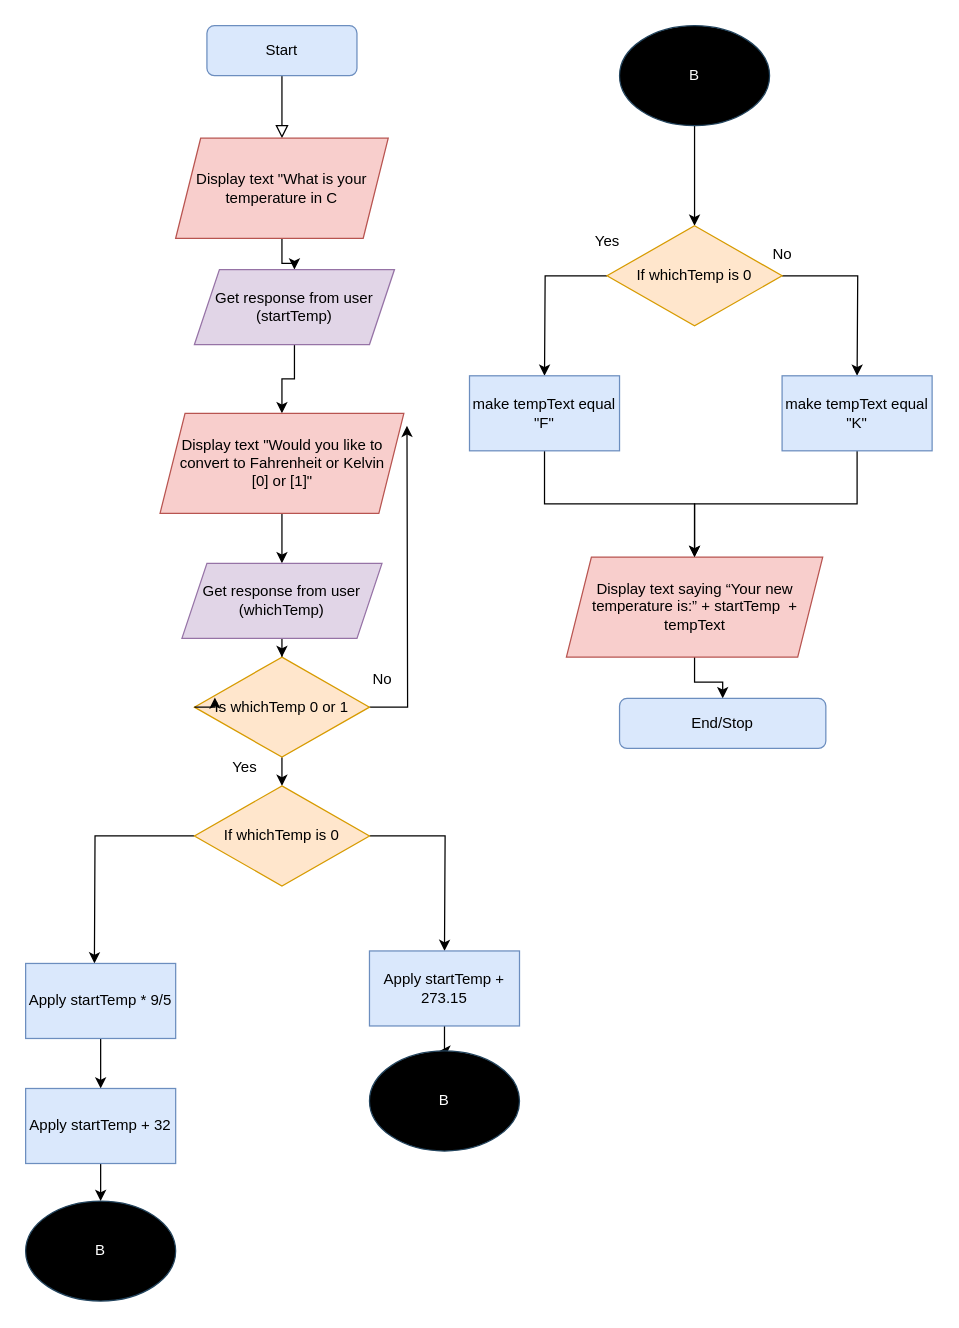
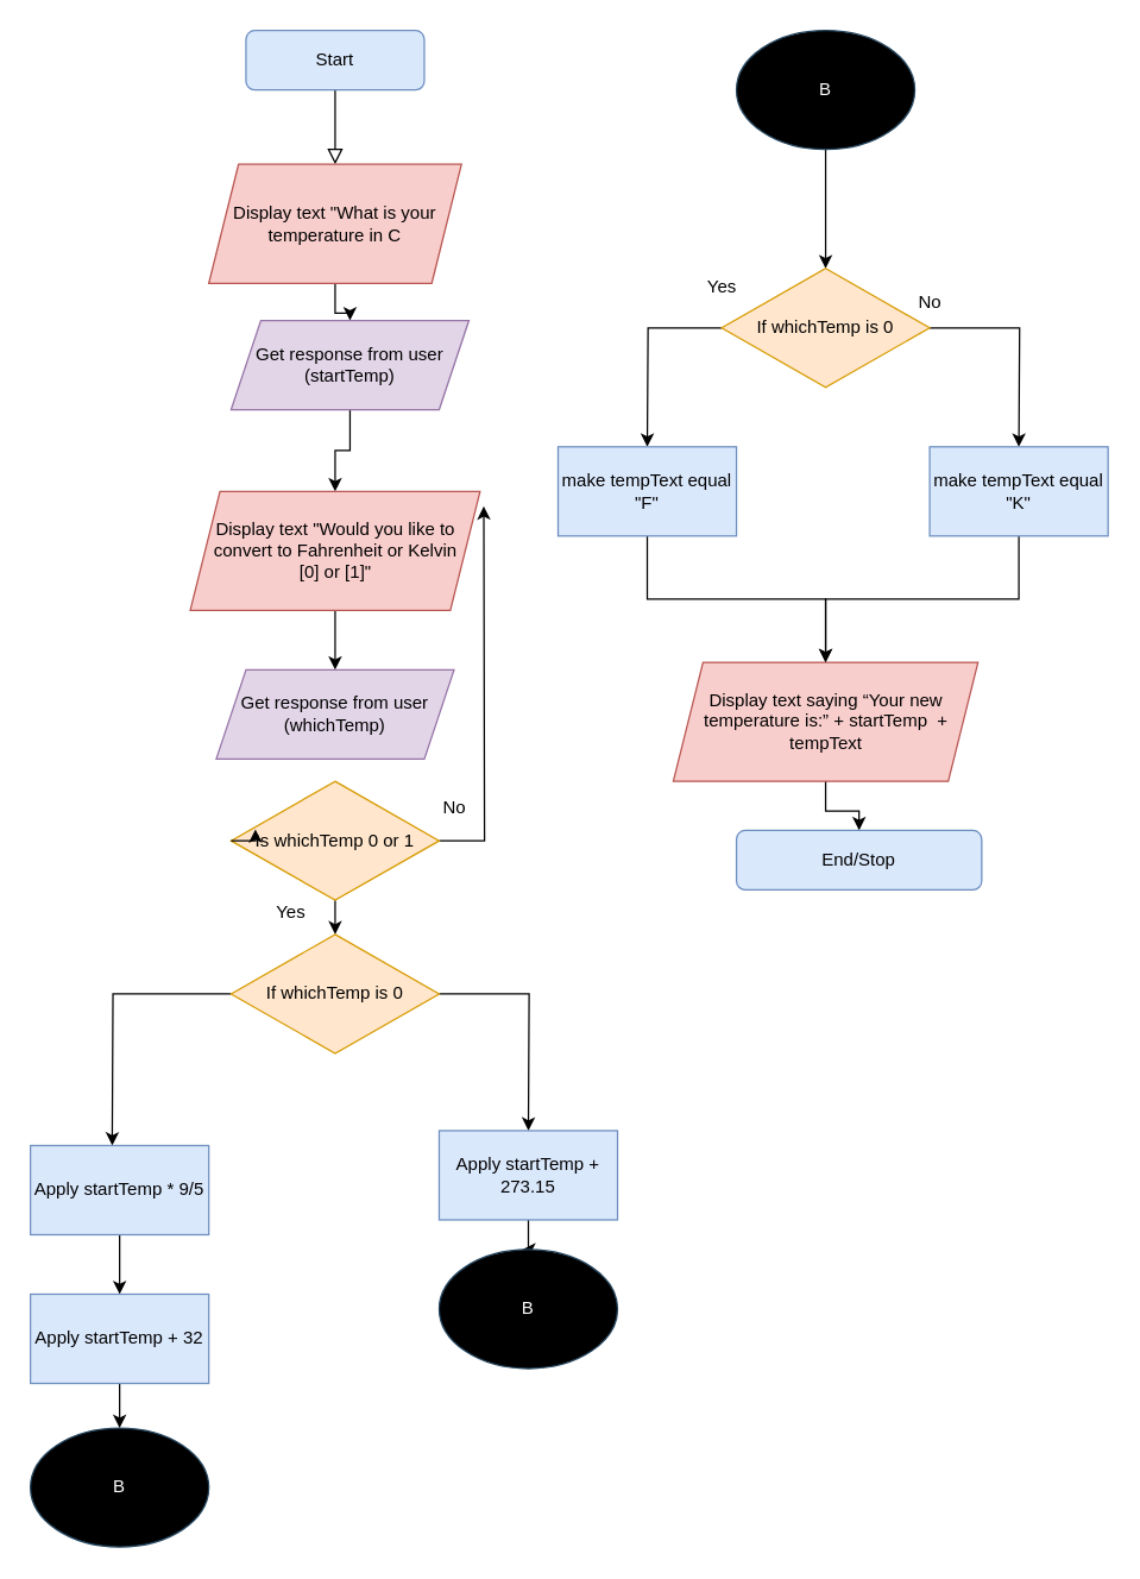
  <mxCell id="0" />
  <mxCell id="1" parent="0" />
  <mxCell id="2" value="" style="rounded=0;html=1;jettySize=auto;orthogonalLoop=1;fontSize=11;endArrow=block;endFill=0;endSize=8;strokeWidth=1;shadow=0;labelBackgroundColor=none;edgeStyle=orthogonalEdgeStyle;" parent="1" source="3" edge="1"><mxGeometry relative="1" as="geometry"><mxPoint x="225" y="110" as="targetPoint" /></mxGeometry></mxCell>
  <mxCell id="3" value="Start" style="rounded=1;whiteSpace=wrap;html=1;fontSize=12;glass=0;strokeWidth=1;shadow=0;fillColor=#dae8fc;strokeColor=#6c8ebf;" parent="1" vertex="1"><mxGeometry x="165" y="20" width="120" height="40" as="geometry" /></mxCell>
  <mxCell id="4" style="edgeStyle=orthogonalEdgeStyle;rounded=0;orthogonalLoop=1;jettySize=auto;html=1;entryX=0.5;entryY=0;entryDx=0;entryDy=0;" edge="1" parent="1" source="5" target="7"><mxGeometry relative="1" as="geometry" /></mxCell>
  <mxCell id="5" value="Display text &quot;What is your temperature in C" style="shape=parallelogram;perimeter=parallelogramPerimeter;whiteSpace=wrap;html=1;fixedSize=1;fillColor=#f8cecc;strokeColor=#b85450;" vertex="1" parent="1"><mxGeometry x="140" y="110" width="170" height="80" as="geometry" /></mxCell>
  <mxCell id="6" style="edgeStyle=orthogonalEdgeStyle;rounded=0;orthogonalLoop=1;jettySize=auto;html=1;entryX=0.5;entryY=0;entryDx=0;entryDy=0;" edge="1" parent="1" source="7" target="9"><mxGeometry relative="1" as="geometry" /></mxCell>
  <mxCell id="7" value="Get response from user&lt;br&gt;(startTemp)" style="shape=parallelogram;perimeter=parallelogramPerimeter;whiteSpace=wrap;html=1;fixedSize=1;fillColor=#e1d5e7;strokeColor=#9673a6;" vertex="1" parent="1"><mxGeometry x="155" y="215" width="160" height="60" as="geometry" /></mxCell>
  <mxCell id="8" style="edgeStyle=orthogonalEdgeStyle;rounded=0;orthogonalLoop=1;jettySize=auto;html=1;entryX=0.5;entryY=0;entryDx=0;entryDy=0;" edge="1" parent="1" source="9" target="11"><mxGeometry relative="1" as="geometry" /></mxCell>
  <mxCell id="9" value="Display text &quot;Would you like to convert to Fahrenheit or Kelvin&lt;br&gt;[0] or [1]&quot;" style="shape=parallelogram;perimeter=parallelogramPerimeter;whiteSpace=wrap;html=1;fixedSize=1;fillColor=#f8cecc;strokeColor=#b85450;" vertex="1" parent="1"><mxGeometry x="127.5" y="330" width="195" height="80" as="geometry" /></mxCell>
- <mxCell id="10" style="edgeStyle=orthogonalEdgeStyle;rounded=0;orthogonalLoop=1;jettySize=auto;html=1;" edge="1" parent="1" source="11" target="14"><mxGeometry relative="1" as="geometry" /></mxCell>
  <mxCell id="11" value="Get response from user&lt;br&gt;(whichTemp)" style="shape=parallelogram;perimeter=parallelogramPerimeter;whiteSpace=wrap;html=1;fixedSize=1;fillColor=#e1d5e7;strokeColor=#9673a6;" vertex="1" parent="1"><mxGeometry x="145" y="450" width="160" height="60" as="geometry" /></mxCell>
  <mxCell id="12" style="edgeStyle=orthogonalEdgeStyle;rounded=0;orthogonalLoop=1;jettySize=auto;html=1;" edge="1" parent="1" source="14"><mxGeometry relative="1" as="geometry"><mxPoint x="325" y="340" as="targetPoint" /></mxGeometry></mxCell>
  <mxCell id="13" style="edgeStyle=orthogonalEdgeStyle;rounded=0;orthogonalLoop=1;jettySize=auto;html=1;entryX=0.5;entryY=0;entryDx=0;entryDy=0;" edge="1" parent="1" source="14" target="19"><mxGeometry relative="1" as="geometry" /></mxCell>
  <mxCell id="14" value="Is whichTemp 0 or 1" style="rhombus;whiteSpace=wrap;html=1;fillColor=#ffe6cc;strokeColor=#d79b00;" vertex="1" parent="1"><mxGeometry x="155" y="525" width="140" height="80" as="geometry" /></mxCell>
  <mxCell id="15" value="No" style="text;html=1;align=center;verticalAlign=middle;resizable=0;points=[];autosize=1;strokeColor=none;fillColor=none;" vertex="1" parent="1"><mxGeometry x="285" y="528" width="40" height="30" as="geometry" /></mxCell>
  <mxCell id="16" value="Yes" style="text;html=1;align=center;verticalAlign=middle;resizable=0;points=[];autosize=1;strokeColor=none;fillColor=none;" vertex="1" parent="1"><mxGeometry x="175" y="598" width="40" height="30" as="geometry" /></mxCell>
  <mxCell id="17" style="edgeStyle=orthogonalEdgeStyle;rounded=0;orthogonalLoop=1;jettySize=auto;html=1;" edge="1" parent="1" source="19"><mxGeometry relative="1" as="geometry"><mxPoint x="355" y="760" as="targetPoint" /></mxGeometry></mxCell>
  <mxCell id="18" style="edgeStyle=orthogonalEdgeStyle;rounded=0;orthogonalLoop=1;jettySize=auto;html=1;" edge="1" parent="1" source="19"><mxGeometry relative="1" as="geometry"><mxPoint x="75" y="770" as="targetPoint" /></mxGeometry></mxCell>
  <mxCell id="19" value="If whichTemp is 0" style="rhombus;whiteSpace=wrap;html=1;fillColor=#ffe6cc;strokeColor=#d79b00;" vertex="1" parent="1"><mxGeometry x="155" y="628" width="140" height="80" as="geometry" /></mxCell>
  <mxCell id="20" style="edgeStyle=orthogonalEdgeStyle;rounded=0;orthogonalLoop=1;jettySize=auto;html=1;" edge="1" parent="1" source="21"><mxGeometry relative="1" as="geometry"><mxPoint x="80" y="870" as="targetPoint" /></mxGeometry></mxCell>
  <mxCell id="21" value="Apply startTemp * 9/5" style="rounded=0;whiteSpace=wrap;html=1;fillColor=#dae8fc;strokeColor=#6c8ebf;" vertex="1" parent="1"><mxGeometry x="20" y="770" width="120" height="60" as="geometry" /></mxCell>
  <mxCell id="22" style="edgeStyle=orthogonalEdgeStyle;rounded=0;orthogonalLoop=1;jettySize=auto;html=1;entryX=0.5;entryY=0;entryDx=0;entryDy=0;" edge="1" parent="1" source="23" target="26"><mxGeometry relative="1" as="geometry" /></mxCell>
  <mxCell id="23" value="Apply startTemp + 32" style="rounded=0;whiteSpace=wrap;html=1;fillColor=#dae8fc;strokeColor=#6c8ebf;" vertex="1" parent="1"><mxGeometry x="20" y="870" width="120" height="60" as="geometry" /></mxCell>
  <mxCell id="24" style="edgeStyle=orthogonalEdgeStyle;rounded=0;orthogonalLoop=1;jettySize=auto;html=1;entryX=0.465;entryY=0.009;entryDx=0;entryDy=0;entryPerimeter=0;" edge="1" parent="1" source="25" target="27"><mxGeometry relative="1" as="geometry" /></mxCell>
  <mxCell id="25" value="Apply startTemp + 273.15" style="rounded=0;whiteSpace=wrap;html=1;fillColor=#dae8fc;strokeColor=#6c8ebf;" vertex="1" parent="1"><mxGeometry x="295" y="760" width="120" height="60" as="geometry" /></mxCell>
  <mxCell id="26" value="&lt;font color=&quot;#ffffff&quot;&gt;B&lt;/font&gt;" style="ellipse;whiteSpace=wrap;html=1;fillColor=#000000;strokeColor=#23445d;" vertex="1" parent="1"><mxGeometry x="20" y="960" width="120" height="80" as="geometry" /></mxCell>
  <mxCell id="27" value="&lt;font color=&quot;#fcfcfc&quot;&gt;B&lt;/font&gt;" style="ellipse;whiteSpace=wrap;html=1;fillColor=#000000;strokeColor=#23445d;" vertex="1" parent="1"><mxGeometry x="295" y="840" width="120" height="80" as="geometry" /></mxCell>
  <mxCell id="28" style="edgeStyle=orthogonalEdgeStyle;rounded=0;orthogonalLoop=1;jettySize=auto;html=1;entryX=0.5;entryY=0;entryDx=0;entryDy=0;" edge="1" parent="1" source="29" target="35"><mxGeometry relative="1" as="geometry" /></mxCell>
  <mxCell id="29" value="&lt;font color=&quot;#fcfcfc&quot;&gt;B&lt;/font&gt;" style="ellipse;whiteSpace=wrap;html=1;fillColor=#000000;strokeColor=#23445d;" vertex="1" parent="1"><mxGeometry x="495" y="20" width="120" height="80" as="geometry" /></mxCell>
  <mxCell id="30" style="edgeStyle=orthogonalEdgeStyle;rounded=0;orthogonalLoop=1;jettySize=auto;html=1;entryX=0.5;entryY=0;entryDx=0;entryDy=0;" edge="1" parent="1" source="31" target="42"><mxGeometry relative="1" as="geometry" /></mxCell>
  <mxCell id="31" value="Display text saying&amp;nbsp;“Your new temperature is:” + startTemp&amp;nbsp; + tempText" style="shape=parallelogram;perimeter=parallelogramPerimeter;whiteSpace=wrap;html=1;fixedSize=1;fillColor=#f8cecc;strokeColor=#b85450;" vertex="1" parent="1"><mxGeometry x="452.5" y="445" width="205" height="80" as="geometry" /></mxCell>
  <mxCell id="32" style="edgeStyle=orthogonalEdgeStyle;rounded=0;orthogonalLoop=1;jettySize=auto;html=1;exitX=0;exitY=0.5;exitDx=0;exitDy=0;entryX=0.117;entryY=0.404;entryDx=0;entryDy=0;entryPerimeter=0;" edge="1" parent="1" source="14" target="14"><mxGeometry relative="1" as="geometry" /></mxCell>
  <mxCell id="33" style="edgeStyle=orthogonalEdgeStyle;rounded=0;orthogonalLoop=1;jettySize=auto;html=1;" edge="1" parent="1" source="35"><mxGeometry relative="1" as="geometry"><mxPoint x="435" y="300" as="targetPoint" /></mxGeometry></mxCell>
  <mxCell id="34" style="edgeStyle=orthogonalEdgeStyle;rounded=0;orthogonalLoop=1;jettySize=auto;html=1;" edge="1" parent="1" source="35"><mxGeometry relative="1" as="geometry"><mxPoint x="685" y="300" as="targetPoint" /></mxGeometry></mxCell>
  <mxCell id="35" value="If whichTemp is 0" style="rhombus;whiteSpace=wrap;html=1;fillColor=#ffe6cc;strokeColor=#d79b00;" vertex="1" parent="1"><mxGeometry x="485" y="180" width="140" height="80" as="geometry" /></mxCell>
  <mxCell id="36" style="edgeStyle=orthogonalEdgeStyle;rounded=0;orthogonalLoop=1;jettySize=auto;html=1;" edge="1" parent="1" source="37" target="31"><mxGeometry relative="1" as="geometry" /></mxCell>
  <mxCell id="37" value="make tempText equal &quot;F&quot;" style="rounded=0;whiteSpace=wrap;html=1;fillColor=#dae8fc;strokeColor=#6c8ebf;" vertex="1" parent="1"><mxGeometry x="375" y="300" width="120" height="60" as="geometry" /></mxCell>
  <mxCell id="38" style="edgeStyle=orthogonalEdgeStyle;rounded=0;orthogonalLoop=1;jettySize=auto;html=1;" edge="1" parent="1" source="39" target="31"><mxGeometry relative="1" as="geometry" /></mxCell>
  <mxCell id="39" value="make tempText equal &quot;K&quot;" style="rounded=0;whiteSpace=wrap;html=1;fillColor=#dae8fc;strokeColor=#6c8ebf;" vertex="1" parent="1"><mxGeometry x="625" y="300" width="120" height="60" as="geometry" /></mxCell>
  <mxCell id="40" value="No" style="text;html=1;align=center;verticalAlign=middle;resizable=0;points=[];autosize=1;strokeColor=none;fillColor=none;" vertex="1" parent="1"><mxGeometry x="605" y="188" width="40" height="30" as="geometry" /></mxCell>
  <mxCell id="41" value="Yes" style="text;html=1;align=center;verticalAlign=middle;resizable=0;points=[];autosize=1;strokeColor=none;fillColor=none;" vertex="1" parent="1"><mxGeometry x="465" y="178" width="40" height="30" as="geometry" /></mxCell>
  <mxCell id="42" value="End/Stop" style="rounded=1;whiteSpace=wrap;html=1;fontSize=12;glass=0;strokeWidth=1;shadow=0;fillColor=#dae8fc;strokeColor=#6c8ebf;" vertex="1" parent="1"><mxGeometry x="495" y="558" width="165" height="40" as="geometry" /></mxCell>
